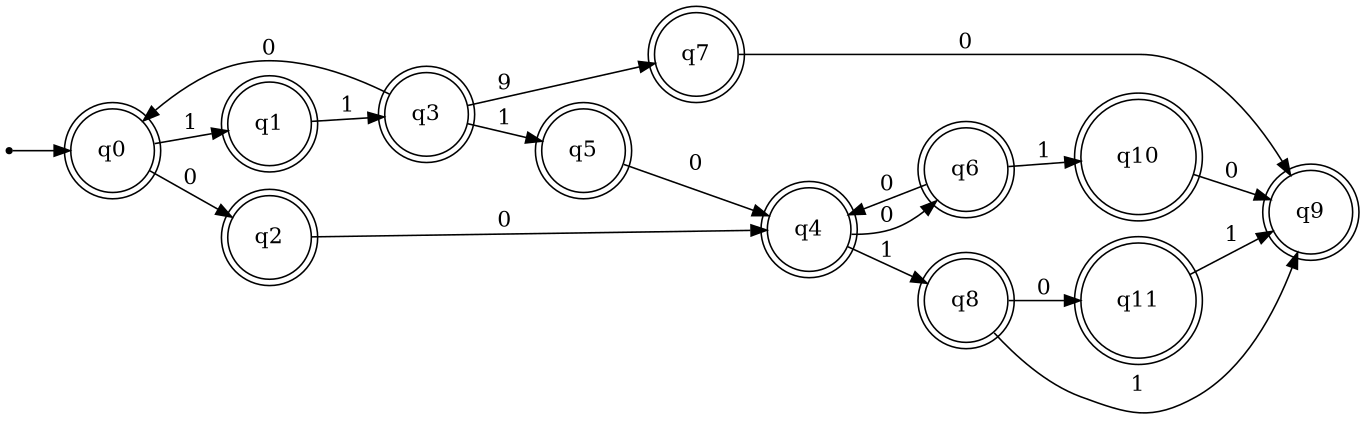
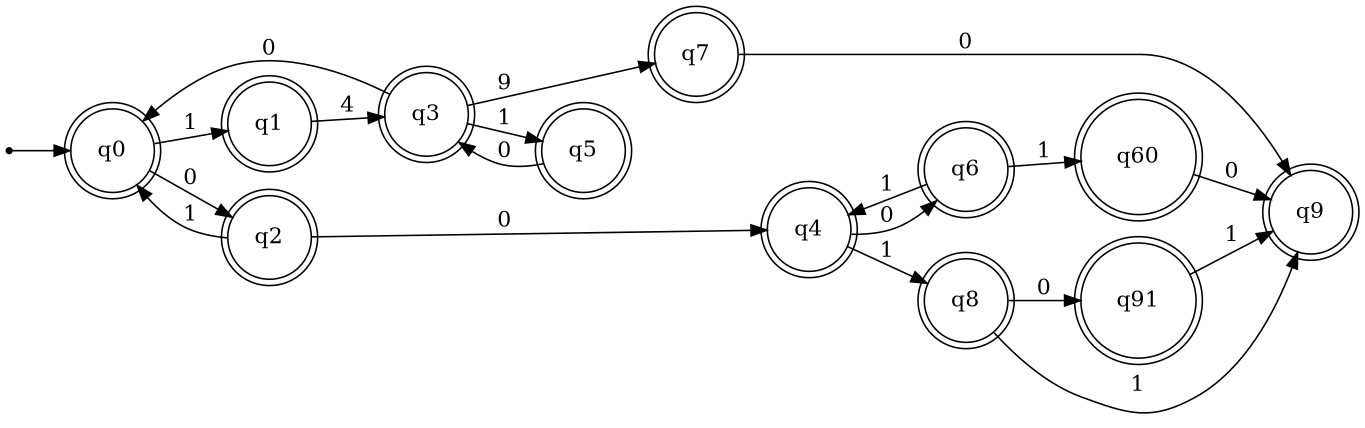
  digraph {
    rankdir=LR
    node [shape=doublecircle]
    p [shape=point]
    q0
    q1
    q2
    q3
    q4
    q5
    q7
    q6
    q8
    q9
-   q10
-   q11
+   q10 [label=q60]
+   q11 [label=q91]
    p -> q0
    q0 -> q1 [label=1]
    q0 -> q2 [label=0]
-   q1 -> q3 [label=1]
+   q1 -> q3 [label=4]
+   q2 -> q0 [label=1]
    q2 -> q4 [label=0]
    q3 -> q0 [label=0]
    q3 -> q5 [label=1]
    q3 -> q7 [label=9]
    q4 -> q6 [label=0]
    q4 -> q8 [label=1]
-   q5 -> q4 [label=0]
+   q5 -> q3 [label=0]
    q7 -> q9 [label=0]
-   q6 -> q4 [label=0]
+   q6 -> q4 [label=1]
    q6 -> q10 [label=1]
    q8 -> q9 [label=1]
    q8 -> q11 [label=0]
    q10 -> q9 [label=0]
    q11 -> q9 [label=1]
  }
